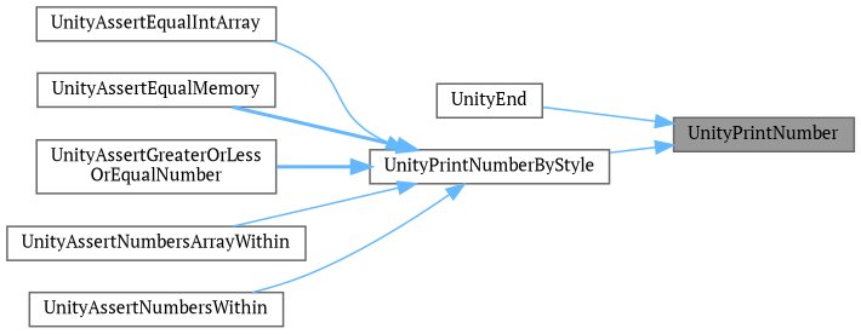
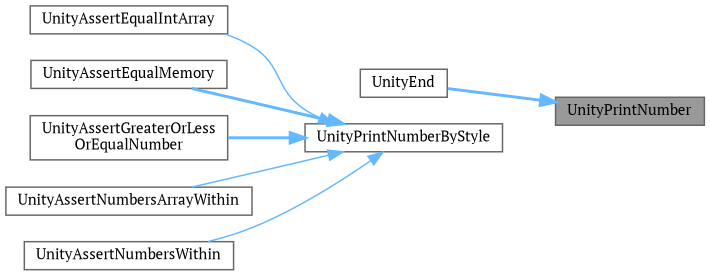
  digraph {
    fontname="PT Serif"
    rankdir=RL
    node [color=grey40 fillcolor=white fontname="PT Serif" fontsize=10 shape=box style=filled]
    edge [color=steelblue1 dir=back fontname="PT Serif" fontsize=10 labelfontname=Helvetica labelfontsize=10 style=solid]
    n1 [color=gray40 fillcolor=grey60 fontcolor=black height=0.2 label=UnityPrintNumber width=0.4]
    n2 [height=0.2 label=UnityEnd width=0.4]
    n3 [height=0.2 label=UnityPrintNumberByStyle width=0.4]
    n4 [height=0.2 label=UnityAssertEqualIntArray width=0.4]
    n5 [height=0.2 label=UnityAssertEqualMemory width=0.4]
    n6 [height=0.2 label="UnityAssertGreaterOrLess\lOrEqualNumber" width=0.4]
    n7 [height=0.2 label=UnityAssertNumbersArrayWithin width=0.4]
    n8 [height=0.2 label=UnityAssertNumbersWithin width=0.4]
-   n1 -> n2
-   n1 -> n3
+   n1 -> n2 [style=bold]
    n3 -> n4
    n3 -> n5 [style=bold]
    n3 -> n6 [style=bold]
    n3 -> n7
    n3 -> n8
  }
